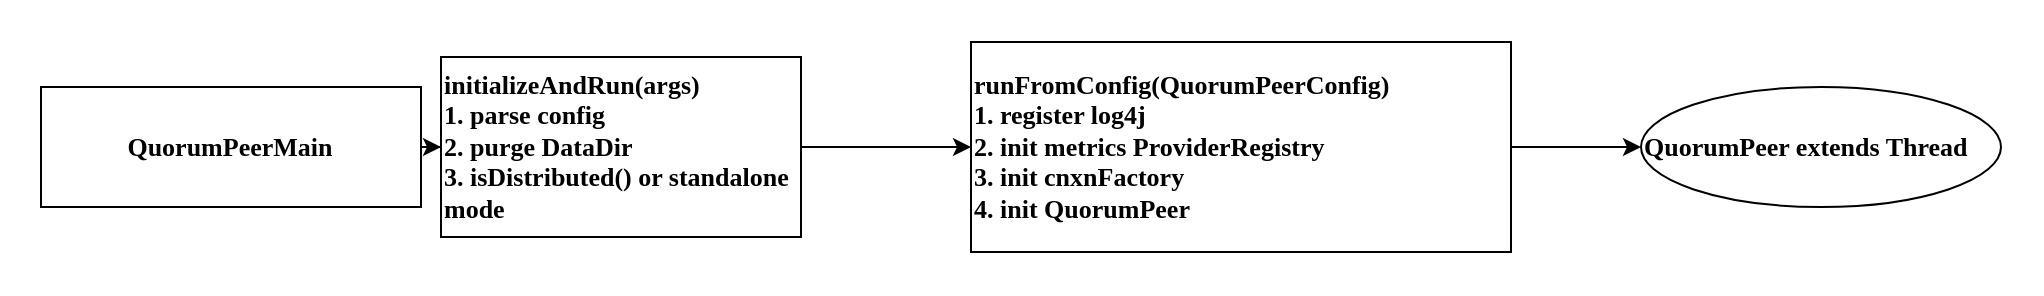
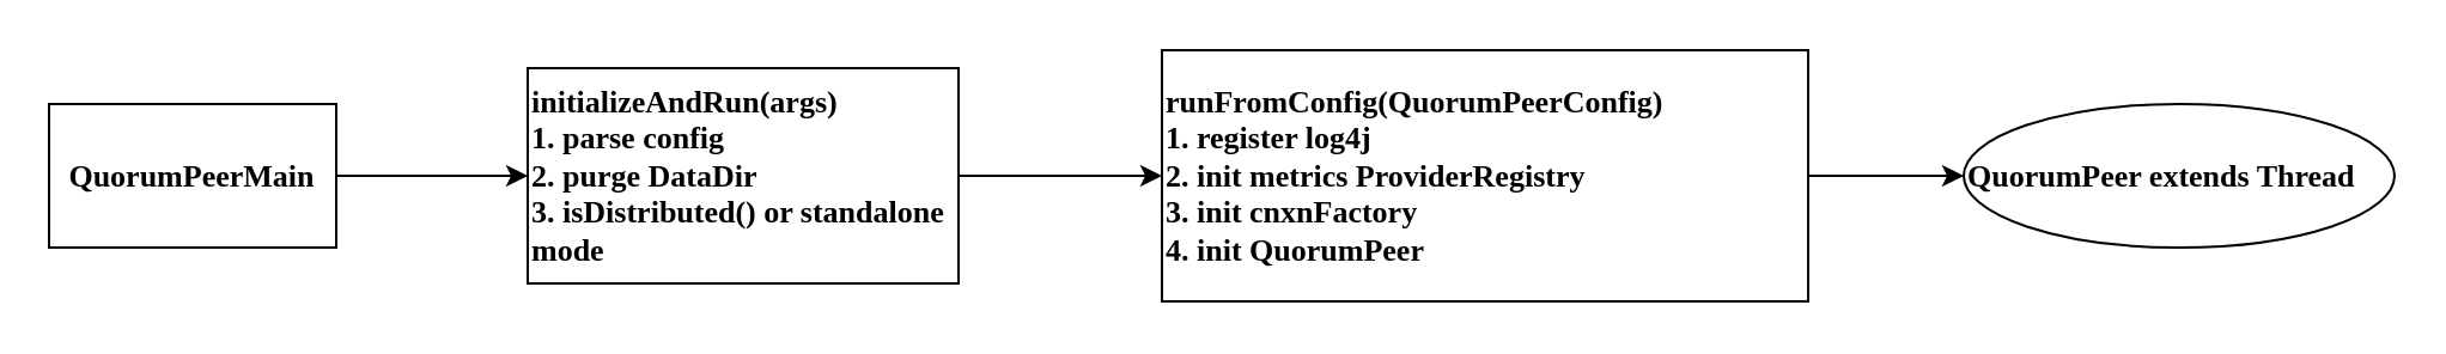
  <mxCell id="0" />
  <mxCell id="1" parent="0" />
  <mxCell id="2" value="" style="edgeStyle=orthogonalEdgeStyle;rounded=0;orthogonalLoop=1;jettySize=auto;html=1;fontFamily=Courier New;fontSize=13;" edge="1" parent="1" source="3" target="5"><mxGeometry relative="1" as="geometry" /></mxCell>
- <mxCell id="3" value="QuorumPeerMain" style="rounded=0;whiteSpace=wrap;html=1;fontFamily=Fira Code;fontSource=https%3A%2F%2Ffonts.googleapis.com%2Fcss%3Ffamily%3DFira%2BCode;fontSize=13;fontStyle=1" vertex="1" parent="1"><mxGeometry x="20" y="43" width="190" height="60" as="geometry" /></mxCell>
+ <mxCell id="3" value="QuorumPeerMain" style="rounded=0;whiteSpace=wrap;html=1;fontFamily=Fira Code;fontSource=https%3A%2F%2Ffonts.googleapis.com%2Fcss%3Ffamily%3DFira%2BCode;fontSize=13;fontStyle=1" vertex="1" parent="1"><mxGeometry x="20" y="43" width="120" height="60" as="geometry" /></mxCell>
  <mxCell id="4" value="" style="edgeStyle=orthogonalEdgeStyle;rounded=0;orthogonalLoop=1;jettySize=auto;html=1;fontFamily=Courier New;fontSize=13;" edge="1" parent="1" source="5" target="7"><mxGeometry relative="1" as="geometry" /></mxCell>
  <mxCell id="5" value="initializeAndRun(args)&lt;br&gt;1. parse config&lt;br&gt;2. purge DataDir&lt;br&gt;3. isDistributed() or standalone mode" style="rounded=0;fontFamily=Fira Code;fontSource=https%3A%2F%2Ffonts.googleapis.com%2Fcss%3Ffamily%3DFira%2BCode;fontSize=13;fontStyle=1;align=left;html=1;verticalAlign=middle;whiteSpace=wrap;" vertex="1" parent="1"><mxGeometry x="220" y="28" width="180" height="90" as="geometry" /></mxCell>
  <mxCell id="6" value="" style="edgeStyle=orthogonalEdgeStyle;rounded=0;orthogonalLoop=1;jettySize=auto;html=1;fontFamily=Courier New;fontSize=13;" edge="1" parent="1" source="7" target="8"><mxGeometry relative="1" as="geometry" /></mxCell>
  <mxCell id="7" value="&lt;span&gt;runFromConfig(QuorumPeerConfig)&lt;br&gt;1. register log4j&lt;br&gt;2.&amp;nbsp;&lt;/span&gt;init&amp;nbsp;&lt;span&gt;metrics ProviderRegistry&lt;br&gt;3. init cnxnFactory&lt;br&gt;4.&amp;nbsp;&lt;/span&gt;init&amp;nbsp;&lt;span&gt;QuorumPeer&amp;nbsp;&lt;br&gt;&lt;/span&gt;" style="rounded=0;fontFamily=Fira Code;fontSource=https%3A%2F%2Ffonts.googleapis.com%2Fcss%3Ffamily%3DFira%2BCode;fontSize=13;fontStyle=1;align=left;html=1;verticalAlign=middle;whiteSpace=wrap;" vertex="1" parent="1"><mxGeometry x="485" y="20.5" width="270" height="105" as="geometry" /></mxCell>
  <mxCell id="8" value="QuorumPeer extends Thread" style="ellipse;fontFamily=Fira Code;fontSource=https%3A%2F%2Ffonts.googleapis.com%2Fcss%3Ffamily%3DFira%2BCode;fontSize=13;fontStyle=1;align=left;html=1;verticalAlign=middle;whiteSpace=wrap;" vertex="1" parent="1"><mxGeometry x="820" y="43" width="180" height="60" as="geometry" /></mxCell>
